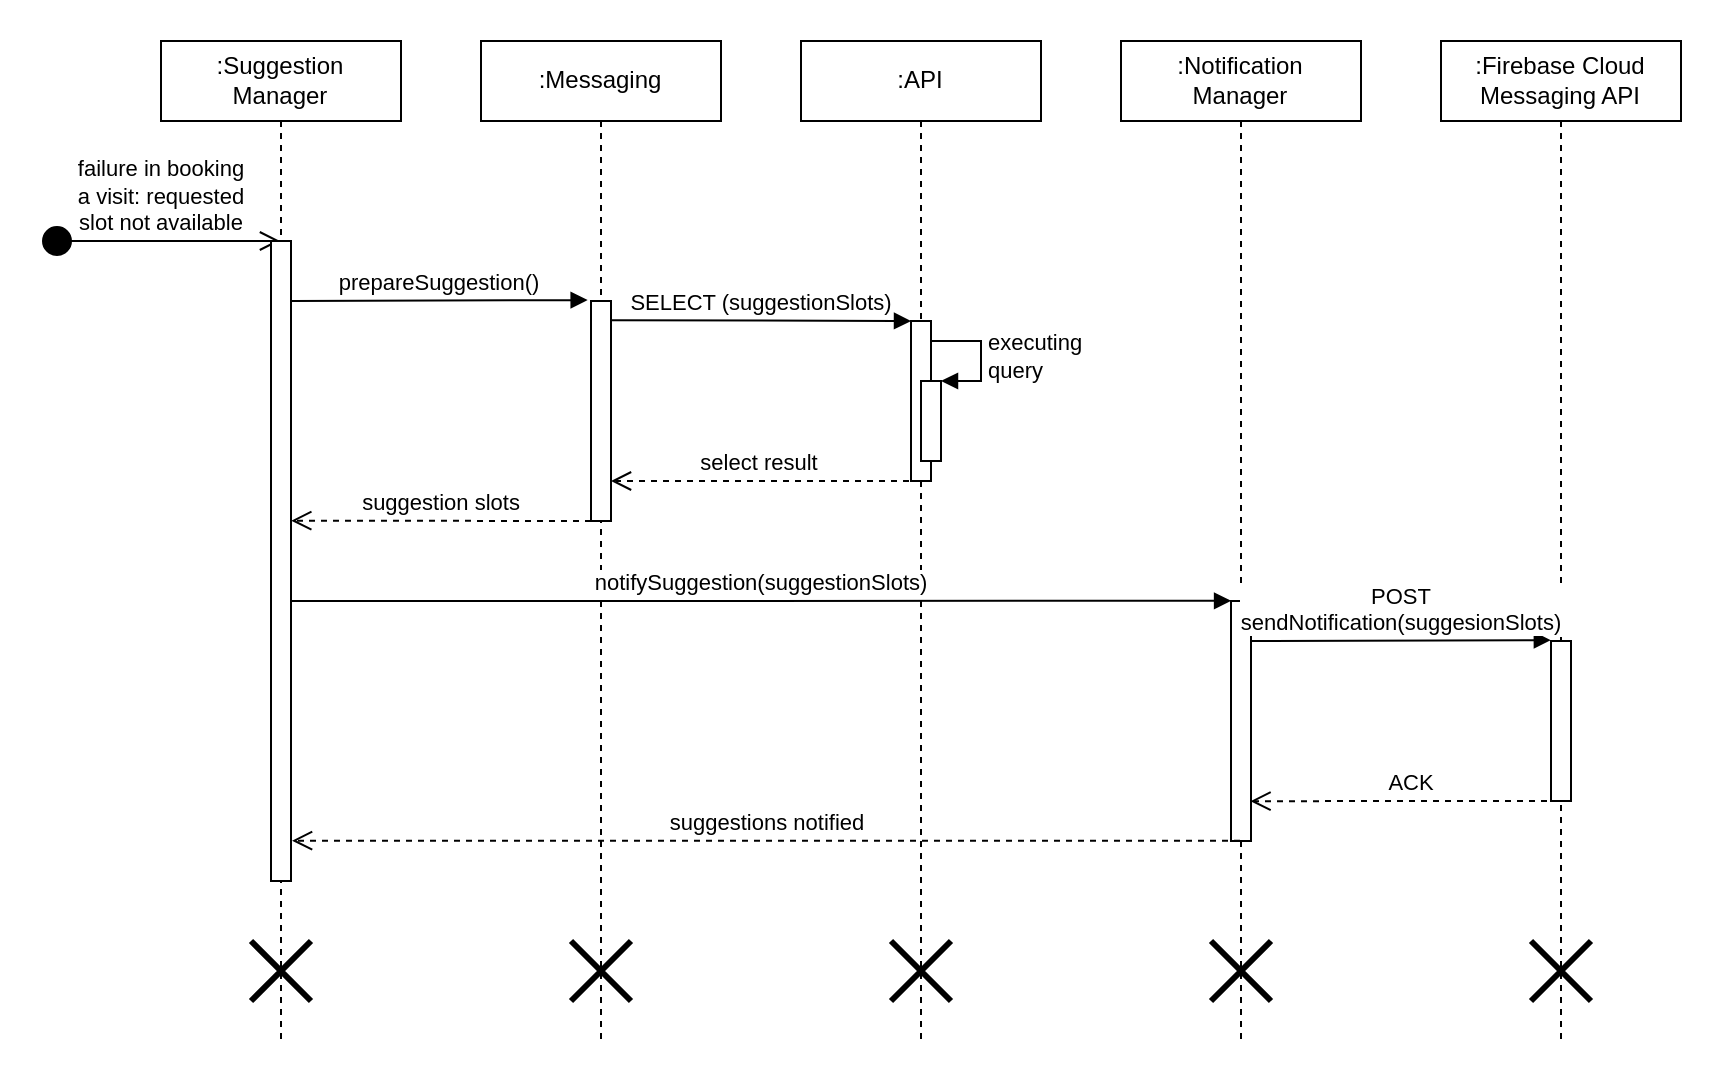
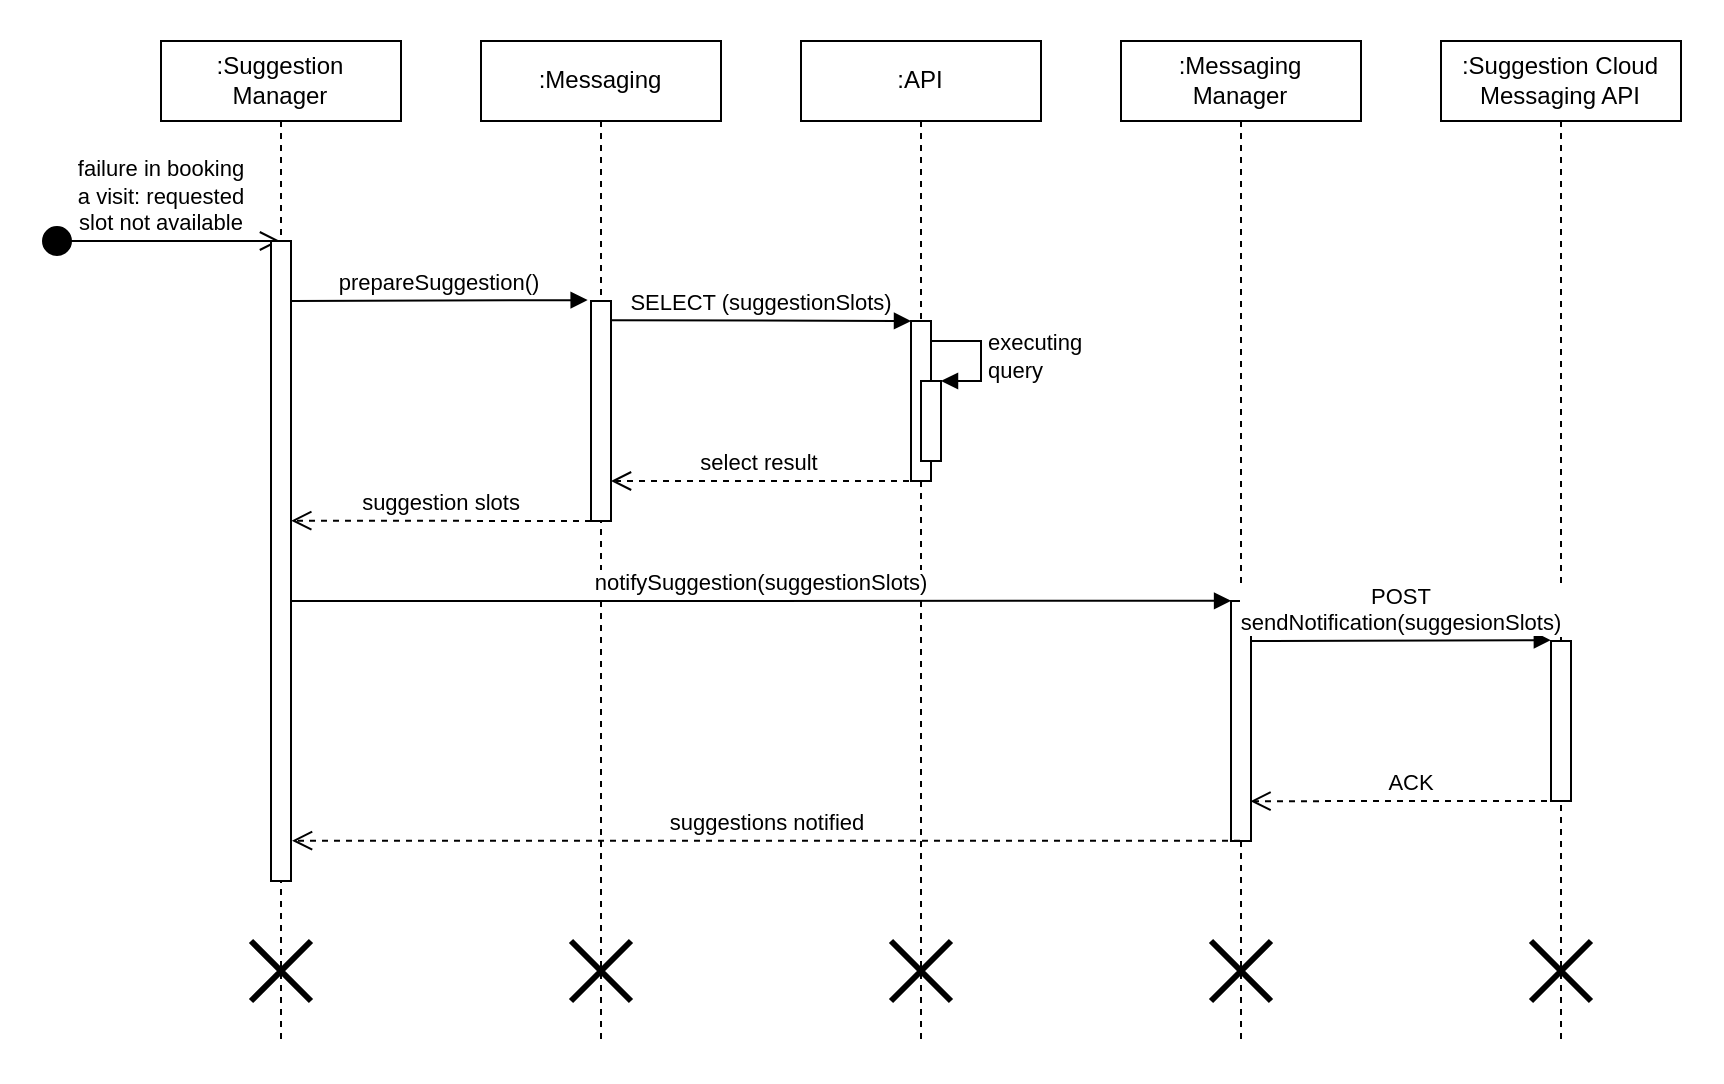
  <mxCell id="0" />
  <mxCell id="1" parent="0" />
  <mxCell id="2" value=":Suggestion&lt;br&gt;Manager" style="shape=umlLifeline;perimeter=lifelinePerimeter;whiteSpace=wrap;html=1;container=1;collapsible=0;recursiveResize=0;outlineConnect=0;" vertex="1" parent="1"><mxGeometry x="80" y="20" width="120" height="500" as="geometry" /></mxCell>
  <mxCell id="3" value="" style="shape=umlDestroy;whiteSpace=wrap;html=1;strokeWidth=3;" vertex="1" parent="2"><mxGeometry x="45" y="450" width="30" height="30" as="geometry" /></mxCell>
- <mxCell id="4" value=":Notification&lt;br&gt;Manager" style="shape=umlLifeline;perimeter=lifelinePerimeter;whiteSpace=wrap;html=1;container=1;collapsible=0;recursiveResize=0;outlineConnect=0;" vertex="1" parent="1"><mxGeometry x="560" y="20" width="120" height="500" as="geometry" /></mxCell>
+ <mxCell id="4" value=":Messaging&lt;br&gt;Manager" style="shape=umlLifeline;perimeter=lifelinePerimeter;whiteSpace=wrap;html=1;container=1;collapsible=0;recursiveResize=0;outlineConnect=0;" vertex="1" parent="1"><mxGeometry x="560" y="20" width="120" height="500" as="geometry" /></mxCell>
  <mxCell id="5" value=":Messaging" style="shape=umlLifeline;perimeter=lifelinePerimeter;whiteSpace=wrap;html=1;container=1;collapsible=0;recursiveResize=0;outlineConnect=0;" vertex="1" parent="1"><mxGeometry x="240" y="20" width="120" height="500" as="geometry" /></mxCell>
  <mxCell id="6" value=":API" style="shape=umlLifeline;perimeter=lifelinePerimeter;whiteSpace=wrap;html=1;container=1;collapsible=0;recursiveResize=0;outlineConnect=0;" vertex="1" parent="1"><mxGeometry x="400" y="20" width="120" height="500" as="geometry" /></mxCell>
- <mxCell id="7" value=":Firebase Cloud&lt;br&gt;Messaging API" style="shape=umlLifeline;perimeter=lifelinePerimeter;whiteSpace=wrap;html=1;container=1;collapsible=0;recursiveResize=0;outlineConnect=0;" vertex="1" parent="1"><mxGeometry x="720" y="20" width="120" height="500" as="geometry" /></mxCell>
+ <mxCell id="7" value=":Suggestion Cloud&lt;br&gt;Messaging API" style="shape=umlLifeline;perimeter=lifelinePerimeter;whiteSpace=wrap;html=1;container=1;collapsible=0;recursiveResize=0;outlineConnect=0;" vertex="1" parent="1"><mxGeometry x="720" y="20" width="120" height="500" as="geometry" /></mxCell>
  <mxCell id="8" value="failure in booking &lt;br&gt;a visit:&amp;nbsp;requested &lt;br&gt;slot not available" style="html=1;verticalAlign=bottom;startArrow=circle;startFill=1;endArrow=open;startSize=6;endSize=8;" edge="1" parent="1"><mxGeometry width="80" relative="1" as="geometry"><mxPoint x="20" y="120" as="sourcePoint" /><mxPoint x="139.5" y="120" as="targetPoint" /></mxGeometry></mxCell>
  <mxCell id="9" value="prepareSuggestion()" style="html=1;verticalAlign=bottom;endArrow=block;entryX=-0.167;entryY=-0.004;entryDx=0;entryDy=0;entryPerimeter=0;" edge="1" parent="1" target="13"><mxGeometry width="80" relative="1" as="geometry"><mxPoint x="145" y="150" as="sourcePoint" /><mxPoint x="235" y="150" as="targetPoint" /></mxGeometry></mxCell>
  <mxCell id="10" value="SELECT (suggestionSlots)" style="html=1;verticalAlign=bottom;endArrow=block;exitX=1.011;exitY=0.087;exitDx=0;exitDy=0;exitPerimeter=0;" edge="1" parent="1" source="13" target="11"><mxGeometry width="80" relative="1" as="geometry"><mxPoint x="340" y="160" as="sourcePoint" /><mxPoint x="420" y="160" as="targetPoint" /></mxGeometry></mxCell>
  <mxCell id="11" value="" style="html=1;points=[];perimeter=orthogonalPerimeter;" vertex="1" parent="1"><mxGeometry x="455" y="160" width="10" height="80" as="geometry" /></mxCell>
  <mxCell id="12" value="" style="html=1;points=[];perimeter=orthogonalPerimeter;" vertex="1" parent="1"><mxGeometry x="135" y="120" width="10" height="320" as="geometry" /></mxCell>
  <mxCell id="13" value="" style="html=1;points=[];perimeter=orthogonalPerimeter;" vertex="1" parent="1"><mxGeometry x="295" y="150" width="10" height="110" as="geometry" /></mxCell>
  <mxCell id="14" value="" style="html=1;points=[];perimeter=orthogonalPerimeter;" vertex="1" parent="1"><mxGeometry x="460" y="190" width="10" height="40" as="geometry" /></mxCell>
  <mxCell id="15" value="executing&lt;br&gt;query" style="edgeStyle=orthogonalEdgeStyle;html=1;align=left;spacingLeft=2;endArrow=block;rounded=0;entryX=1;entryY=0;" edge="1" target="14" parent="1"><mxGeometry relative="1" as="geometry"><mxPoint x="465" y="170" as="sourcePoint" /><Array as="points"><mxPoint x="490" y="170" /></Array></mxGeometry></mxCell>
  <mxCell id="16" value="select result" style="html=1;verticalAlign=bottom;endArrow=open;dashed=1;endSize=8;" edge="1" parent="1" target="13"><mxGeometry relative="1" as="geometry"><mxPoint x="454" y="240" as="sourcePoint" /><mxPoint x="374" y="240" as="targetPoint" /></mxGeometry></mxCell>
  <mxCell id="17" value="suggestion slots" style="html=1;verticalAlign=bottom;endArrow=open;dashed=1;endSize=8;entryX=1.013;entryY=0.437;entryDx=0;entryDy=0;entryPerimeter=0;" edge="1" parent="1" target="12"><mxGeometry relative="1" as="geometry"><mxPoint x="295" y="260" as="sourcePoint" /><mxPoint x="245" y="260" as="targetPoint" /></mxGeometry></mxCell>
  <mxCell id="18" value="notifySuggestion(suggestionSlots)" style="html=1;verticalAlign=bottom;endArrow=block;entryX=0.004;entryY=-0.001;entryDx=0;entryDy=0;entryPerimeter=0;" edge="1" parent="1" target="19"><mxGeometry width="80" relative="1" as="geometry"><mxPoint x="145" y="300" as="sourcePoint" /><mxPoint x="505" y="300" as="targetPoint" /></mxGeometry></mxCell>
  <mxCell id="19" value="" style="html=1;points=[];perimeter=orthogonalPerimeter;" vertex="1" parent="1"><mxGeometry x="615" y="300" width="10" height="120" as="geometry" /></mxCell>
  <mxCell id="20" value="POST &lt;br&gt;sendNotification(suggesionSlots)" style="html=1;verticalAlign=bottom;endArrow=block;entryX=-0.007;entryY=-0.005;entryDx=0;entryDy=0;entryPerimeter=0;" edge="1" parent="1" target="21"><mxGeometry width="80" relative="1" as="geometry"><mxPoint x="625" y="320" as="sourcePoint" /><mxPoint x="705" y="320" as="targetPoint" /></mxGeometry></mxCell>
  <mxCell id="21" value="" style="html=1;points=[];perimeter=orthogonalPerimeter;" vertex="1" parent="1"><mxGeometry x="775" y="320" width="10" height="80" as="geometry" /></mxCell>
  <mxCell id="22" value="ACK" style="html=1;verticalAlign=bottom;endArrow=open;dashed=1;endSize=8;entryX=0.974;entryY=0.834;entryDx=0;entryDy=0;entryPerimeter=0;" edge="1" parent="1" target="19"><mxGeometry relative="1" as="geometry"><mxPoint x="785" y="400" as="sourcePoint" /><mxPoint x="705" y="400" as="targetPoint" /></mxGeometry></mxCell>
  <mxCell id="23" value="suggestions notified" style="html=1;verticalAlign=bottom;endArrow=open;dashed=1;endSize=8;entryX=1.052;entryY=0.937;entryDx=0;entryDy=0;entryPerimeter=0;" edge="1" parent="1" source="4" target="12"><mxGeometry relative="1" as="geometry"><mxPoint x="540" y="420" as="sourcePoint" /><mxPoint x="225" y="420" as="targetPoint" /></mxGeometry></mxCell>
  <mxCell id="24" value="" style="shape=umlDestroy;whiteSpace=wrap;html=1;strokeWidth=3;" vertex="1" parent="1"><mxGeometry x="285" y="470" width="30" height="30" as="geometry" /></mxCell>
  <mxCell id="25" value="" style="shape=umlDestroy;whiteSpace=wrap;html=1;strokeWidth=3;" vertex="1" parent="1"><mxGeometry x="445" y="470" width="30" height="30" as="geometry" /></mxCell>
  <mxCell id="26" value="" style="shape=umlDestroy;whiteSpace=wrap;html=1;strokeWidth=3;" vertex="1" parent="1"><mxGeometry x="605" y="470" width="30" height="30" as="geometry" /></mxCell>
  <mxCell id="27" value="" style="shape=umlDestroy;whiteSpace=wrap;html=1;strokeWidth=3;" vertex="1" parent="1"><mxGeometry x="765" y="470" width="30" height="30" as="geometry" /></mxCell>
